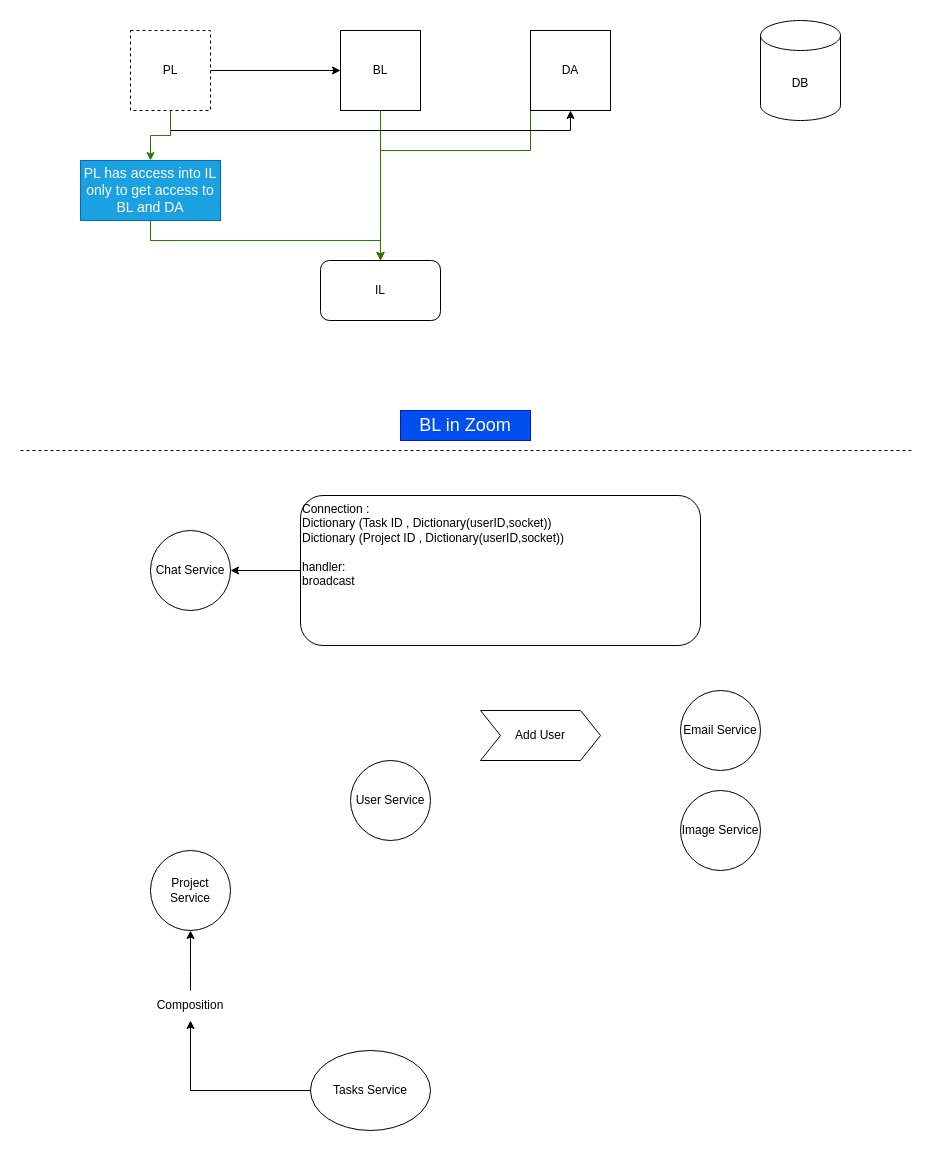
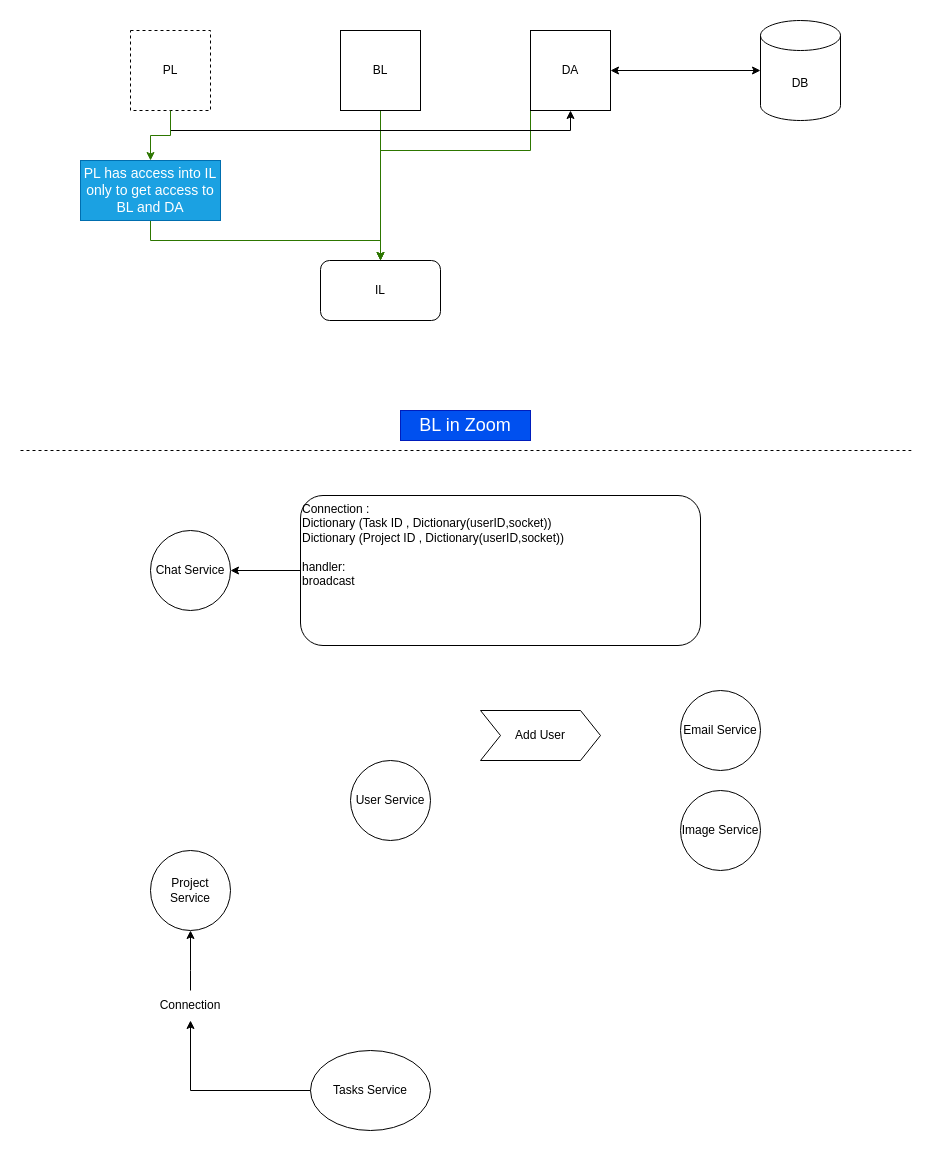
  <mxCell id="0" />
  <mxCell id="1" parent="0" />
  <mxCell id="2" value="DB" style="shape=cylinder3;whiteSpace=wrap;html=1;boundedLbl=1;backgroundOutline=1;size=15;" parent="1" vertex="1"><mxGeometry x="760" y="20" width="80" height="100" as="geometry" /></mxCell>
  <mxCell id="3" style="edgeStyle=orthogonalEdgeStyle;rounded=0;orthogonalLoop=1;jettySize=auto;html=1;exitX=0;exitY=0.5;exitDx=0;exitDy=0;entryX=0.5;entryY=0;entryDx=0;entryDy=0;fillColor=#60a917;strokeColor=#2D7600;" parent="1" source="4" target="12" edge="1"><mxGeometry relative="1" as="geometry"><Array as="points"><mxPoint x="530" y="150" /><mxPoint x="380" y="150" /></Array></mxGeometry></mxCell>
  <mxCell id="4" value="DA" style="whiteSpace=wrap;html=1;aspect=fixed;" parent="1" vertex="1"><mxGeometry x="530" y="30" width="80" height="80" as="geometry" /></mxCell>
+ <mxCell id="5" value="" style="endArrow=classic;startArrow=classic;html=1;rounded=0;exitX=1;exitY=0.5;exitDx=0;exitDy=0;" parent="1" source="4" target="2" edge="1"><mxGeometry width="50" height="50" relative="1" as="geometry"><mxPoint x="510" y="220" as="sourcePoint" /><mxPoint x="560" y="170" as="targetPoint" /><Array as="points" /></mxGeometry></mxCell>
  <mxCell id="6" style="edgeStyle=orthogonalEdgeStyle;rounded=0;orthogonalLoop=1;jettySize=auto;html=1;exitX=0.5;exitY=1;exitDx=0;exitDy=0;fillColor=#60a917;strokeColor=#2D7600;" parent="1" source="7" target="12" edge="1"><mxGeometry relative="1" as="geometry" /></mxCell>
  <mxCell id="7" value="BL" style="whiteSpace=wrap;html=1;aspect=fixed;" parent="1" vertex="1"><mxGeometry x="340" y="30" width="80" height="80" as="geometry" /></mxCell>
- <mxCell id="8" style="edgeStyle=orthogonalEdgeStyle;rounded=0;orthogonalLoop=1;jettySize=auto;html=1;entryX=0;entryY=0.5;entryDx=0;entryDy=0;" parent="1" source="11" target="7" edge="1"><mxGeometry relative="1" as="geometry" /></mxCell>
  <mxCell id="9" style="edgeStyle=orthogonalEdgeStyle;rounded=0;orthogonalLoop=1;jettySize=auto;html=1;exitX=0.5;exitY=1;exitDx=0;exitDy=0;entryX=0.5;entryY=1;entryDx=0;entryDy=0;" parent="1" source="11" target="4" edge="1"><mxGeometry relative="1" as="geometry" /></mxCell>
  <mxCell id="10" style="edgeStyle=orthogonalEdgeStyle;rounded=0;orthogonalLoop=1;jettySize=auto;html=1;exitX=0.5;exitY=1;exitDx=0;exitDy=0;entryX=0.5;entryY=0;entryDx=0;entryDy=0;fillColor=#60a917;strokeColor=#2D7600;" parent="1" source="14" target="12" edge="1"><mxGeometry relative="1" as="geometry" /></mxCell>
  <mxCell id="11" value="PL" style="whiteSpace=wrap;html=1;aspect=fixed;dashed=1;" parent="1" vertex="1"><mxGeometry x="130" y="30" width="80" height="80" as="geometry" /></mxCell>
  <mxCell id="12" value="IL" style="rounded=1;whiteSpace=wrap;html=1;" parent="1" vertex="1"><mxGeometry x="320" y="260" width="120" height="60" as="geometry" /></mxCell>
  <mxCell id="13" value="" style="edgeStyle=orthogonalEdgeStyle;rounded=0;orthogonalLoop=1;jettySize=auto;html=1;exitX=0.5;exitY=1;exitDx=0;exitDy=0;entryX=0.5;entryY=0;entryDx=0;entryDy=0;fillColor=#60a917;strokeColor=#2D7600;" parent="1" source="11" target="14" edge="1"><mxGeometry relative="1" as="geometry"><mxPoint x="170" y="110" as="sourcePoint" /><mxPoint x="380" y="190" as="targetPoint" /></mxGeometry></mxCell>
  <mxCell id="14" value="PL has access into IL only to get access to BL and DA" style="text;html=1;align=center;verticalAlign=middle;whiteSpace=wrap;rounded=0;fontSize=14;fillColor=#1ba1e2;fontColor=#ffffff;strokeColor=#006EAF;" parent="1" vertex="1"><mxGeometry x="80" y="160" width="140" height="60" as="geometry" /></mxCell>
  <mxCell id="15" value="" style="endArrow=none;dashed=1;html=1;rounded=0;" parent="1" edge="1"><mxGeometry width="50" height="50" relative="1" as="geometry"><mxPoint y="450" as="sourcePoint" x="20" /><mxPoint x="910.8" y="450" as="targetPoint" /></mxGeometry></mxCell>
  <mxCell id="16" value="BL in Zoom" style="text;html=1;align=center;verticalAlign=middle;whiteSpace=wrap;rounded=0;fontSize=18;fillColor=#0050ef;fontColor=#ffffff;strokeColor=#001DBC;" parent="1" vertex="1"><mxGeometry x="400" y="410" width="130" height="30" as="geometry" /></mxCell>
  <mxCell id="17" value="Chat Service" style="ellipse;whiteSpace=wrap;html=1;aspect=fixed;" parent="1" vertex="1"><mxGeometry x="150" y="530" width="80" height="80" as="geometry" /></mxCell>
  <mxCell id="18" value="User Service" style="ellipse;whiteSpace=wrap;html=1;aspect=fixed;" parent="1" vertex="1"><mxGeometry x="350" y="760" width="80" height="80" as="geometry" /></mxCell>
  <mxCell id="19" value="Project Service" style="ellipse;whiteSpace=wrap;html=1;aspect=fixed;" parent="1" vertex="1"><mxGeometry x="150" y="850" width="80" height="80" as="geometry" /></mxCell>
  <mxCell id="20" style="edgeStyle=orthogonalEdgeStyle;rounded=0;orthogonalLoop=1;jettySize=auto;html=1;entryX=0.5;entryY=1;entryDx=0;entryDy=0;" parent="1" source="23" target="19" edge="1"><mxGeometry relative="1" as="geometry"><Array as="points"><mxPoint x="190" y="970" /><mxPoint x="190" y="970" /></Array></mxGeometry></mxCell>
  <mxCell id="21" value="Tasks Service" style="ellipse;whiteSpace=wrap;html=1;" parent="1" vertex="1"><mxGeometry x="310" y="1050" width="120" height="80" as="geometry" /></mxCell>
  <mxCell id="22" value="" style="edgeStyle=orthogonalEdgeStyle;rounded=0;orthogonalLoop=1;jettySize=auto;html=1;entryX=0.5;entryY=1;entryDx=0;entryDy=0;" parent="1" source="21" target="23" edge="1"><mxGeometry relative="1" as="geometry"><mxPoint x="310" y="1090" as="sourcePoint" /><mxPoint x="190" y="930" as="targetPoint" /></mxGeometry></mxCell>
- <mxCell id="23" value="Composition" style="text;html=1;align=center;verticalAlign=middle;whiteSpace=wrap;rounded=0;" parent="1" vertex="1"><mxGeometry x="160" y="990" width="60" height="30" as="geometry" /></mxCell>
+ <mxCell id="23" value="Connection" style="text;html=1;align=center;verticalAlign=middle;whiteSpace=wrap;rounded=0;" parent="1" vertex="1"><mxGeometry x="160" y="990" width="60" height="30" as="geometry" /></mxCell>
  <mxCell id="24" style="edgeStyle=orthogonalEdgeStyle;rounded=0;orthogonalLoop=1;jettySize=auto;html=1;" parent="1" source="25" target="17" edge="1"><mxGeometry relative="1" as="geometry" /></mxCell>
  <mxCell id="25" value="Connection :&lt;br&gt;Dictionary (Task ID , Dictionary(userID,socket))&lt;div&gt;Dictionary (Project ID , Dictionary(userID,socket))&lt;br&gt;&lt;br&gt;handler:&lt;br&gt;broadcast&lt;/div&gt;" style="rounded=1;whiteSpace=wrap;html=1;align=left;verticalAlign=top;" parent="1" vertex="1"><mxGeometry x="300" y="495" width="400" height="150" as="geometry" /></mxCell>
  <mxCell id="26" value="Email Service" style="ellipse;whiteSpace=wrap;html=1;aspect=fixed;" vertex="1" parent="1"><mxGeometry x="680" y="690" width="80" height="80" as="geometry" /></mxCell>
  <mxCell id="27" value="Image Service" style="ellipse;whiteSpace=wrap;html=1;aspect=fixed;" vertex="1" parent="1"><mxGeometry x="680" y="790" width="80" height="80" as="geometry" /></mxCell>
  <mxCell id="28" value="Add User" style="shape=step;perimeter=stepPerimeter;whiteSpace=wrap;html=1;fixedSize=1;" vertex="1" parent="1"><mxGeometry x="480" y="710" width="120" height="50" as="geometry" /></mxCell>
